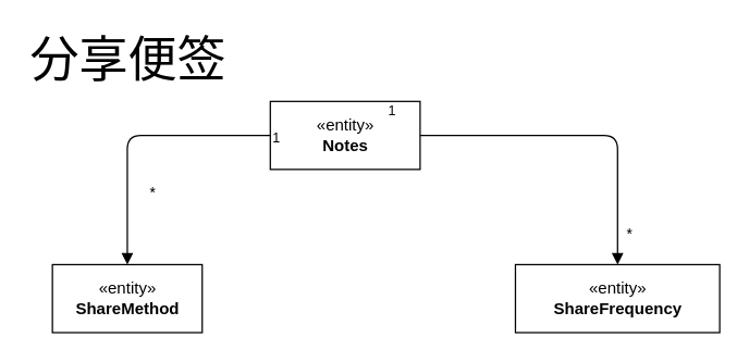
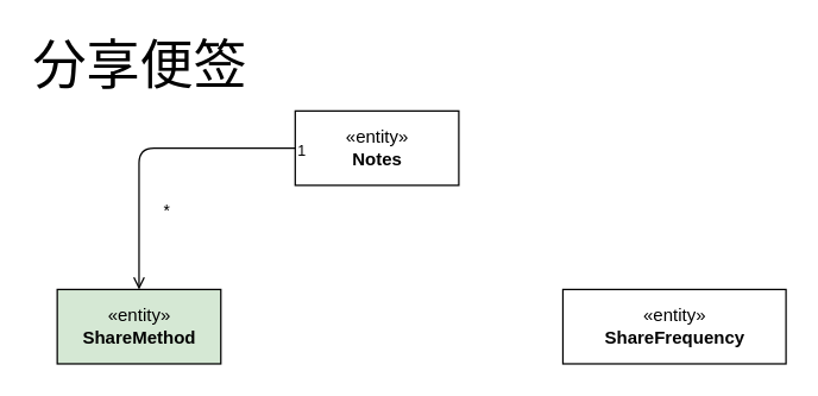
  <mxCell id="0" />
  <mxCell id="1" parent="0" />
  <mxCell id="2" value="«entity»&lt;br&gt;&lt;b&gt;Notes&lt;/b&gt;" style="html=1;" parent="1" vertex="1"><mxGeometry x="198" y="74" width="110" height="50" as="geometry" /></mxCell>
- <mxCell id="3" value="«entity»&lt;br&gt;&lt;b&gt;ShareMethod&lt;/b&gt;" style="html=1;" parent="1" vertex="1"><mxGeometry x="38" y="194" width="110" height="50" as="geometry" /></mxCell>
+ <mxCell id="3" value="«entity»&lt;br&gt;&lt;b&gt;ShareMethod&lt;/b&gt;" style="html=1;fillColor=#d5e8d4;" parent="1" vertex="1"><mxGeometry x="38" y="194" width="110" height="50" as="geometry" /></mxCell>
  <mxCell id="4" value="«entity»&lt;br&gt;&lt;b&gt;ShareFrequency&lt;/b&gt;" style="html=1;" parent="1" vertex="1"><mxGeometry x="378" y="194" width="150" height="50" as="geometry" /></mxCell>
- <mxCell id="5" value="*" style="endArrow=block;endFill=1;html=1;edgeStyle=orthogonalEdgeStyle;align=left;verticalAlign=top;exitX=0;exitY=0.5;exitDx=0;exitDy=0;entryX=0.5;entryY=0;entryDx=0;entryDy=0;" parent="1" source="2" target="3" edge="1"><mxGeometry x="0.338" y="15" relative="1" as="geometry"><mxPoint x="243" y="124" as="sourcePoint" /><mxPoint x="158" y="254" as="targetPoint" /><mxPoint as="offset" /></mxGeometry></mxCell>
+ <mxCell id="5" value="*" style="endArrow=open;endFill=1;html=1;edgeStyle=orthogonalEdgeStyle;align=left;verticalAlign=top;exitX=0;exitY=0.5;exitDx=0;exitDy=0;entryX=0.5;entryY=0;entryDx=0;entryDy=0;" parent="1" source="2" target="3" edge="1"><mxGeometry x="0.338" y="15" relative="1" as="geometry"><mxPoint x="243" y="124" as="sourcePoint" /><mxPoint x="158" y="254" as="targetPoint" /><mxPoint as="offset" /></mxGeometry></mxCell>
  <mxCell id="6" value="1" style="resizable=0;html=1;align=left;verticalAlign=bottom;labelBackgroundColor=#ffffff;fontSize=10;" parent="5" connectable="0" vertex="1"><mxGeometry x="-1" relative="1" as="geometry"><mxPoint y="10" as="offset" /></mxGeometry></mxCell>
- <mxCell id="7" value="*" style="endArrow=block;endFill=1;html=1;edgeStyle=orthogonalEdgeStyle;align=left;verticalAlign=top;exitX=1;exitY=0.5;exitDx=0;exitDy=0;entryX=0.5;entryY=0;entryDx=0;entryDy=0;" parent="1" source="2" target="4" edge="1"><mxGeometry x="0.711" y="5" relative="1" as="geometry"><mxPoint x="338" y="74" as="sourcePoint" /><mxPoint x="498" y="154" as="targetPoint" /><mxPoint as="offset" /></mxGeometry></mxCell>
- <mxCell id="8" value="1" style="resizable=0;html=1;align=left;verticalAlign=bottom;labelBackgroundColor=#ffffff;fontSize=10;" parent="7" connectable="0" vertex="1"><mxGeometry x="-1" relative="1" as="geometry"><mxPoint x="-25" y="-10" as="offset" /></mxGeometry></mxCell>
  <mxCell id="9" value="&lt;span style=&quot;font-size: 36px&quot;&gt;分享便签&lt;/span&gt;" style="text;html=1;resizable=0;points=[];autosize=1;align=left;verticalAlign=top;spacingTop=-4;" parent="1" vertex="1"><mxGeometry x="20" y="20" width="160" height="20" as="geometry" /></mxCell>
